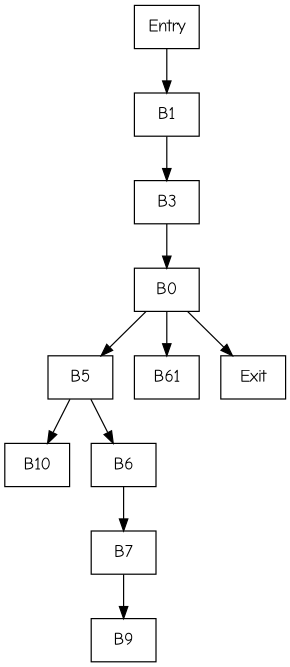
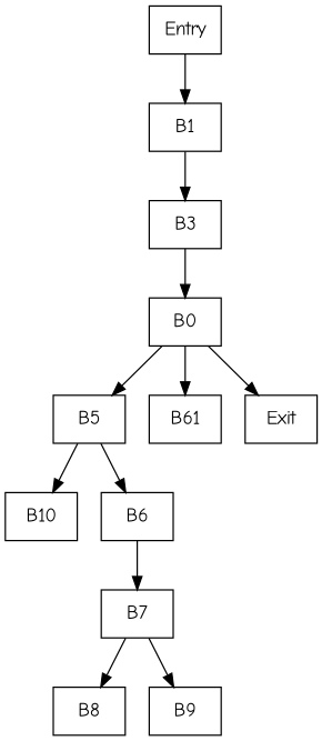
  digraph {
    fontname="Comic Neue"
    node [fontname="Comic Neue" shape=record]
    edge [fontname="Comic Neue"]
    Entry
    B1
    B3
    n4 [label=B0]
    B5
    n6 [label=B61]
    Exit
    B10
    B6
    B7
+   B8
    B9
    Entry -> B1
    B1 -> B3
    B3 -> n4
    n4 -> B5
    n4 -> n6
    n4 -> Exit
    B5 -> B10
    B5 -> B6
    B6 -> B7
+   B7 -> B8
    B7 -> B9
  }
